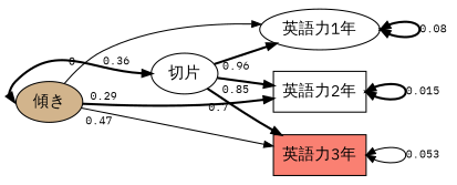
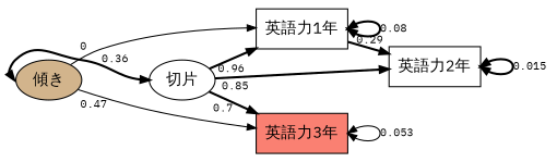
  digraph {
    fontname="IBM Plex Mono"
    rankdir=LR
    node [fillcolor=white fontname="IBM Plex Mono" shape=box style=filled fontsize=14]
    edge [arrowsize=0.8 fontname="IBM Plex Mono" fontsize=10 style=bold labeldistance=2]
    "傾き" [fillcolor=tan shape=ellipse fontsize=""]
    "切片" [shape=ellipse fontsize=""]
-   "英語力1年" [shape=ellipse]
+   "英語力1年"
    "英語力2年"
    "英語力3年" [fillcolor=salmon]
    "傾き" -> "切片" [dir=both headport=w label=0.36 tailport=w labeldistance=""]
    "傾き" -> "英語力1年" [labelangle=20 style=solid taillabel=0]
-   "傾き" -> "英語力2年" [labelangle=20 taillabel=0.29]
+   "英語力1年" -> "英語力2年" [labelangle=20 taillabel=0.29]
    "傾き" -> "英語力3年" [style=solid taillabel=0.47]
    "切片" -> "英語力1年" [taillabel=0.96]
    "切片" -> "英語力2年" [taillabel=0.85]
    "切片" -> "英語力3年" [taillabel=0.7]
    "英語力1年" -> "英語力1年" [dir=both headport=e label=0.08 tailport=e labeldistance=""]
    "英語力2年" -> "英語力2年" [dir=both headport=e label=0.015 tailport=e labeldistance=""]
    "英語力3年" -> "英語力3年" [dir=both headport=e label=0.053 style=solid tailport=e labeldistance=""]
  }
